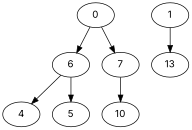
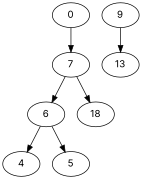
  digraph {
    fontname=Inter
    node [fontname=Inter]
    edge [fontname=Inter]
    n1 [label=0]
    6
    7
    4
    5
-   10
+   10 [label=18]
    n7 [label=13]
-   9 [label=1]
-   n1 -> 6
+   9
+   7 -> 6
    n1 -> 7
    6 -> 4
    6 -> 5
    7 -> 10
    9 -> n7
  }
